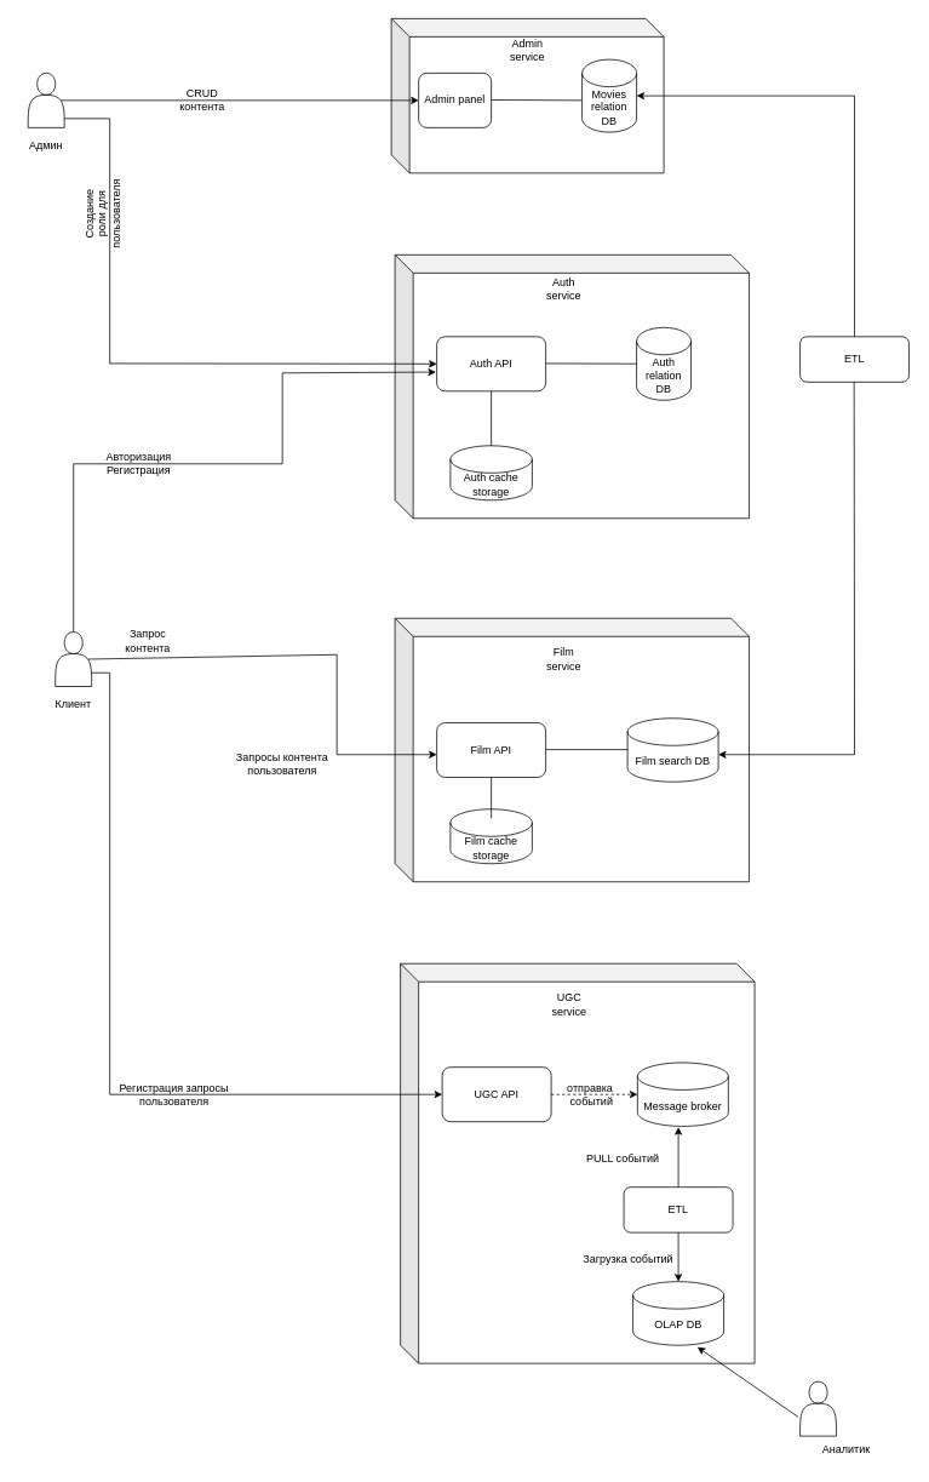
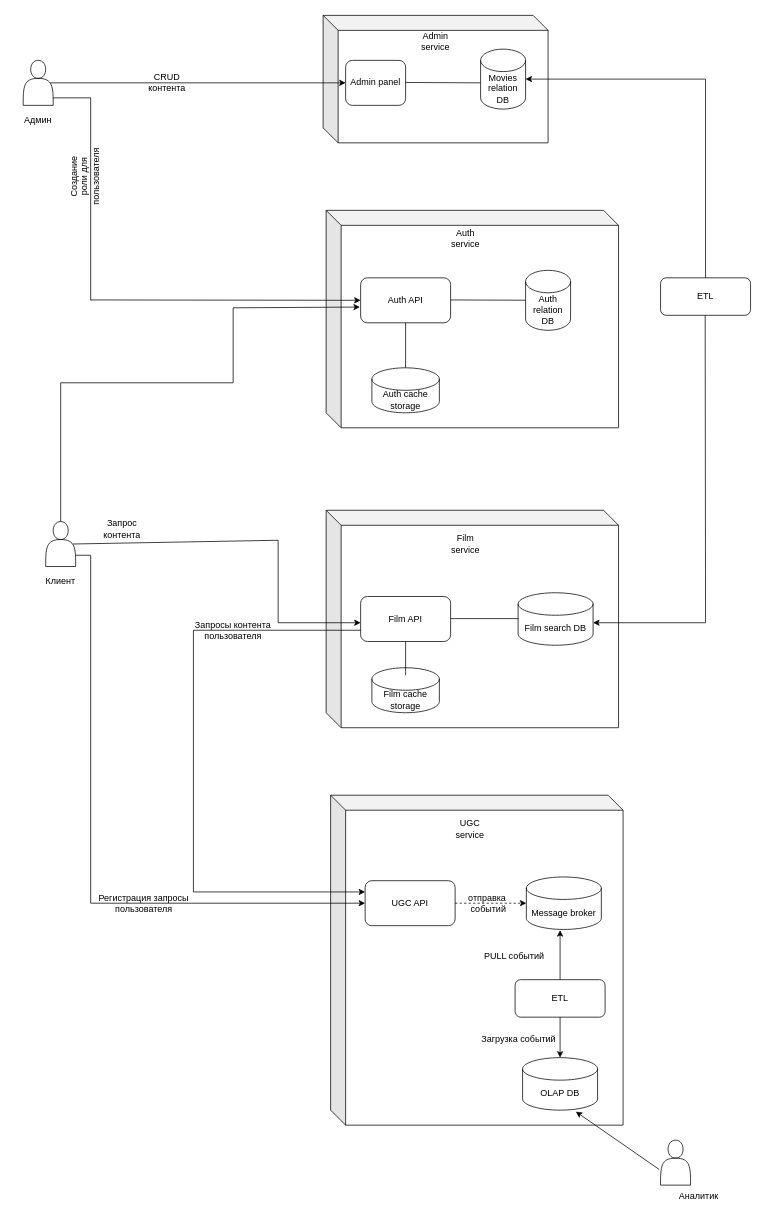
  <mxCell id="0" />
  <mxCell id="1" parent="0" />
  <mxCell id="2" value="" style="shape=cube;whiteSpace=wrap;html=1;boundedLbl=1;backgroundOutline=1;darkOpacity=0.05;darkOpacity2=0.1;" parent="1" vertex="1"><mxGeometry x="430" y="20" width="300" height="170" as="geometry" /></mxCell>
  <mxCell id="3" value="Admin panel" style="rounded=1;whiteSpace=wrap;html=1;" parent="1" vertex="1"><mxGeometry x="460" y="80" width="80" height="60" as="geometry" /></mxCell>
  <mxCell id="4" value="" style="endArrow=none;html=1;rounded=0;" parent="1" edge="1"><mxGeometry width="50" height="50" relative="1" as="geometry"><mxPoint x="540" y="109.5" as="sourcePoint" /><mxPoint x="640" y="110" as="targetPoint" /></mxGeometry></mxCell>
  <mxCell id="5" value="Movies relation DB" style="shape=cylinder3;whiteSpace=wrap;html=1;boundedLbl=1;backgroundOutline=1;size=15;" parent="1" vertex="1"><mxGeometry x="640" y="65" width="60" height="80" as="geometry" /></mxCell>
  <mxCell id="6" value="ETL" style="rounded=1;whiteSpace=wrap;html=1;" parent="1" vertex="1"><mxGeometry x="880" y="370" width="120" height="50" as="geometry" /></mxCell>
  <mxCell id="7" value="Admin service" style="text;strokeColor=none;align=center;fillColor=none;html=1;verticalAlign=middle;whiteSpace=wrap;rounded=0;" parent="1" vertex="1"><mxGeometry x="550" y="40" width="60" height="30" as="geometry" /></mxCell>
  <mxCell id="8" value="" style="shape=cube;whiteSpace=wrap;html=1;boundedLbl=1;backgroundOutline=1;darkOpacity=0.05;darkOpacity2=0.1;" parent="1" vertex="1"><mxGeometry x="434" y="280" width="390" height="290" as="geometry" /></mxCell>
  <mxCell id="9" value="" style="shape=actor;whiteSpace=wrap;html=1;" parent="1" vertex="1"><mxGeometry x="30" y="80" width="40" height="60" as="geometry" /></mxCell>
  <mxCell id="10" value="Админ" style="text;strokeColor=none;align=center;fillColor=none;html=1;verticalAlign=middle;whiteSpace=wrap;rounded=0;" parent="1" vertex="1"><mxGeometry y="145" width="60" height="30" as="geometry" x="20" /></mxCell>
  <mxCell id="11" value="&lt;div&gt;Auth service&lt;/div&gt;&lt;div&gt;&lt;br&gt;&lt;/div&gt;" style="text;strokeColor=none;align=center;fillColor=none;html=1;verticalAlign=middle;whiteSpace=wrap;rounded=0;" parent="1" vertex="1"><mxGeometry x="590" y="310" width="60" height="30" as="geometry" /></mxCell>
  <mxCell id="12" value="Auth API" style="rounded=1;whiteSpace=wrap;html=1;" parent="1" vertex="1"><mxGeometry x="480" y="370" width="120" height="60" as="geometry" /></mxCell>
  <mxCell id="13" value="Auth relation DB" style="shape=cylinder3;whiteSpace=wrap;html=1;boundedLbl=1;backgroundOutline=1;size=15;" parent="1" vertex="1"><mxGeometry x="700" y="360" width="60" height="80" as="geometry" /></mxCell>
  <mxCell id="14" value="" style="endArrow=none;html=1;rounded=0;" parent="1" target="13" edge="1"><mxGeometry width="50" height="50" relative="1" as="geometry"><mxPoint x="600" y="399.5" as="sourcePoint" /><mxPoint x="680" y="399.5" as="targetPoint" /></mxGeometry></mxCell>
  <mxCell id="15" value="Auth cache storage" style="shape=cylinder3;whiteSpace=wrap;html=1;boundedLbl=1;backgroundOutline=1;size=15;" parent="1" vertex="1"><mxGeometry x="495" y="490" width="90" height="60" as="geometry" /></mxCell>
  <mxCell id="16" value="" style="endArrow=none;html=1;rounded=0;exitX=0.5;exitY=0;exitDx=0;exitDy=0;exitPerimeter=0;" parent="1" source="15" edge="1"><mxGeometry width="50" height="50" relative="1" as="geometry"><mxPoint x="540" y="480" as="sourcePoint" /><mxPoint x="540" y="430" as="targetPoint" /></mxGeometry></mxCell>
  <mxCell id="17" value="" style="endArrow=none;html=1;rounded=0;" parent="1" edge="1"><mxGeometry width="50" height="50" relative="1" as="geometry"><mxPoint x="70" y="130" as="sourcePoint" /><mxPoint x="120" y="130" as="targetPoint" /></mxGeometry></mxCell>
  <mxCell id="18" value="" style="endArrow=none;html=1;rounded=0;" parent="1" edge="1"><mxGeometry width="50" height="50" relative="1" as="geometry"><mxPoint x="120" y="400" as="sourcePoint" /><mxPoint x="120" y="130" as="targetPoint" /></mxGeometry></mxCell>
  <mxCell id="19" value="" style="endArrow=classic;html=1;rounded=0;entryX=0;entryY=0.5;entryDx=0;entryDy=0;" parent="1" edge="1" target="12"><mxGeometry width="50" height="50" relative="1" as="geometry"><mxPoint x="120" y="399.5" as="sourcePoint" /><mxPoint x="190" y="399.5" as="targetPoint" /></mxGeometry></mxCell>
  <mxCell id="20" value="Создание роли для пользователя" style="text;strokeColor=none;align=center;fillColor=none;html=1;verticalAlign=middle;whiteSpace=wrap;rounded=0;rotation=270;" parent="1" vertex="1"><mxGeometry x="82" y="220" width="60" height="30" as="geometry" /></mxCell>
  <mxCell id="21" value="" style="shape=cube;whiteSpace=wrap;html=1;boundedLbl=1;backgroundOutline=1;darkOpacity=0.05;darkOpacity2=0.1;" parent="1" vertex="1"><mxGeometry x="434" y="680" width="390" height="290" as="geometry" /></mxCell>
  <mxCell id="22" value="Film service" style="text;strokeColor=none;align=center;fillColor=none;html=1;verticalAlign=middle;whiteSpace=wrap;rounded=0;" parent="1" vertex="1"><mxGeometry x="590" y="710" width="60" height="30" as="geometry" /></mxCell>
  <mxCell id="23" value="Film API" style="rounded=1;whiteSpace=wrap;html=1;" parent="1" vertex="1"><mxGeometry x="480" y="795" width="120" height="60" as="geometry" /></mxCell>
  <mxCell id="24" value="Film search DB" style="shape=cylinder3;whiteSpace=wrap;html=1;boundedLbl=1;backgroundOutline=1;size=15;" parent="1" vertex="1"><mxGeometry x="690" y="790" width="100" height="70" as="geometry" /></mxCell>
  <mxCell id="25" value="" style="endArrow=none;html=1;rounded=0;" parent="1" edge="1"><mxGeometry width="50" height="50" relative="1" as="geometry"><mxPoint x="600" y="824.5" as="sourcePoint" /><mxPoint x="690" y="824.5" as="targetPoint" /></mxGeometry></mxCell>
  <mxCell id="26" value="" style="endArrow=none;html=1;rounded=0;" parent="1" edge="1"><mxGeometry width="50" height="50" relative="1" as="geometry"><mxPoint x="940" y="830" as="sourcePoint" /><mxPoint x="939.5" y="420" as="targetPoint" /></mxGeometry></mxCell>
  <mxCell id="27" value="" style="endArrow=classic;html=1;rounded=0;" parent="1" edge="1"><mxGeometry width="50" height="50" relative="1" as="geometry"><mxPoint x="940" y="830" as="sourcePoint" /><mxPoint x="790" y="830" as="targetPoint" /></mxGeometry></mxCell>
  <mxCell id="28" value="Film cache storage" style="shape=cylinder3;whiteSpace=wrap;html=1;boundedLbl=1;backgroundOutline=1;size=15;" parent="1" vertex="1"><mxGeometry x="495" y="890" width="90" height="60" as="geometry" /></mxCell>
  <mxCell id="29" value="" style="endArrow=none;html=1;rounded=0;" parent="1" edge="1"><mxGeometry width="50" height="50" relative="1" as="geometry"><mxPoint x="540" y="900" as="sourcePoint" /><mxPoint x="540" y="855" as="targetPoint" /><Array as="points"><mxPoint x="540" y="895" /></Array></mxGeometry></mxCell>
  <mxCell id="30" value="" style="shape=actor;whiteSpace=wrap;html=1;" parent="1" vertex="1"><mxGeometry x="60" y="695" width="40" height="60" as="geometry" /></mxCell>
  <mxCell id="31" value="Клиент" style="text;strokeColor=none;align=center;fillColor=none;html=1;verticalAlign=middle;whiteSpace=wrap;rounded=0;" parent="1" vertex="1"><mxGeometry x="50" y="760" width="60" height="30" as="geometry" /></mxCell>
  <mxCell id="32" value="Запрос контента" style="text;strokeColor=none;align=center;fillColor=none;html=1;verticalAlign=middle;whiteSpace=wrap;rounded=0;" parent="1" vertex="1"><mxGeometry x="132" y="690" width="60" height="30" as="geometry" /></mxCell>
  <mxCell id="33" value="" style="endArrow=none;html=1;rounded=0;exitX=0.9;exitY=0.5;exitDx=0;exitDy=0;exitPerimeter=0;" parent="1" edge="1" source="30"><mxGeometry width="50" height="50" relative="1" as="geometry"><mxPoint x="320" y="730" as="sourcePoint" /><mxPoint x="370" y="720" as="targetPoint" /></mxGeometry></mxCell>
  <mxCell id="34" value="" style="endArrow=none;html=1;rounded=0;" parent="1" edge="1"><mxGeometry width="50" height="50" relative="1" as="geometry"><mxPoint x="370" y="720" as="sourcePoint" /><mxPoint x="370" y="830" as="targetPoint" /></mxGeometry></mxCell>
  <mxCell id="35" value="" style="endArrow=classic;html=1;rounded=0;" parent="1" edge="1"><mxGeometry width="50" height="50" relative="1" as="geometry"><mxPoint x="370" y="830" as="sourcePoint" /><mxPoint x="480" y="830" as="targetPoint" /></mxGeometry></mxCell>
- <mxCell id="36" value="Авторизация&lt;br&gt;Регистрация" style="text;strokeColor=none;align=center;fillColor=none;html=1;verticalAlign=middle;whiteSpace=wrap;rounded=0;" parent="1" vertex="1"><mxGeometry x="122" y="495" width="60" height="30" as="geometry" /></mxCell>
  <mxCell id="37" value="" style="shape=cube;whiteSpace=wrap;html=1;boundedLbl=1;backgroundOutline=1;darkOpacity=0.05;darkOpacity2=0.1;" parent="1" vertex="1"><mxGeometry x="440" y="1060" width="390" height="440" as="geometry" /></mxCell>
  <mxCell id="38" value="UGC service" style="text;strokeColor=none;align=center;fillColor=none;html=1;verticalAlign=middle;whiteSpace=wrap;rounded=0;" parent="1" vertex="1"><mxGeometry x="596" y="1090" width="60" height="30" as="geometry" /></mxCell>
  <mxCell id="39" value="UGC API" style="rounded=1;whiteSpace=wrap;html=1;" parent="1" vertex="1"><mxGeometry x="486" y="1174" width="120" height="60" as="geometry" /></mxCell>
  <mxCell id="40" value="Message broker" style="shape=cylinder3;whiteSpace=wrap;html=1;boundedLbl=1;backgroundOutline=1;size=15;" parent="1" vertex="1"><mxGeometry x="701" y="1169" width="100" height="70" as="geometry" /></mxCell>
  <mxCell id="41" value="" style="endArrow=classic;html=1;rounded=0;exitX=1;exitY=0.75;exitDx=0;exitDy=0;entryX=0;entryY=0.5;entryDx=0;entryDy=0;" parent="1" source="30" target="39" edge="1"><mxGeometry width="50" height="50" relative="1" as="geometry"><mxPoint x="360" y="1060" as="sourcePoint" /><mxPoint x="244" y="1204" as="targetPoint" /><Array as="points"><mxPoint x="120" y="740" /><mxPoint x="120" y="1204" /></Array></mxGeometry></mxCell>
  <mxCell id="42" value="" style="endArrow=classic;html=1;rounded=0;entryX=0;entryY=0.5;entryDx=0;entryDy=0;entryPerimeter=0;exitX=1;exitY=0.5;exitDx=0;exitDy=0;dashed=1;" parent="1" source="39" target="40" edge="1"><mxGeometry width="50" height="50" relative="1" as="geometry"><mxPoint x="360" y="1160" as="sourcePoint" /><mxPoint x="410" y="1110" as="targetPoint" /></mxGeometry></mxCell>
  <mxCell id="43" value="ETL" style="rounded=1;whiteSpace=wrap;html=1;" parent="1" vertex="1"><mxGeometry x="686" y="1306" width="120" height="50" as="geometry" /></mxCell>
  <mxCell id="44" value="" style="endArrow=classic;html=1;rounded=0;exitX=0.5;exitY=0;exitDx=0;exitDy=0;" parent="1" source="43" edge="1"><mxGeometry width="50" height="50" relative="1" as="geometry"><mxPoint x="1010" y="1260" as="sourcePoint" /><mxPoint x="746" y="1240" as="targetPoint" /></mxGeometry></mxCell>
  <mxCell id="45" value="&lt;div&gt;&lt;span style=&quot;background-color: initial;&quot;&gt;OLAP DB&lt;/span&gt;&lt;/div&gt;" style="shape=cylinder3;whiteSpace=wrap;html=1;boundedLbl=1;backgroundOutline=1;size=15;" parent="1" vertex="1"><mxGeometry x="696" y="1410" width="100" height="70" as="geometry" /></mxCell>
  <mxCell id="46" value="" style="endArrow=classic;html=1;rounded=0;entryX=0.5;entryY=0;entryDx=0;entryDy=0;entryPerimeter=0;exitX=0.5;exitY=1;exitDx=0;exitDy=0;" parent="1" source="43" target="45" edge="1"><mxGeometry width="50" height="50" relative="1" as="geometry"><mxPoint x="756" y="1316" as="sourcePoint" /><mxPoint x="756" y="1249" as="targetPoint" /></mxGeometry></mxCell>
  <mxCell id="47" value="Запросы контента пользователя" style="text;strokeColor=none;align=center;fillColor=none;html=1;verticalAlign=middle;whiteSpace=wrap;rounded=0;" parent="1" vertex="1"><mxGeometry x="250" y="825" width="120" height="30" as="geometry" /></mxCell>
+ <mxCell id="48" value="" style="endArrow=classic;html=1;rounded=0;exitX=0;exitY=0.75;exitDx=0;exitDy=0;entryX=0;entryY=0.25;entryDx=0;entryDy=0;" parent="1" source="23" target="39" edge="1"><mxGeometry width="50" height="50" relative="1" as="geometry"><mxPoint x="480" y="950" as="sourcePoint" /><mxPoint x="256.96" y="1175.02" as="targetPoint" /><Array as="points"><mxPoint x="257" y="840" /><mxPoint x="257" y="1189" /></Array></mxGeometry></mxCell>
  <mxCell id="49" value="Регистрация запросы пользователя" style="text;strokeColor=none;align=center;fillColor=none;html=1;verticalAlign=middle;whiteSpace=wrap;rounded=0;" parent="1" vertex="1"><mxGeometry x="122" y="1189" width="138" height="29" as="geometry" /></mxCell>
  <mxCell id="50" value="отправка&lt;div&gt;&amp;nbsp;событий&lt;/div&gt;" style="text;strokeColor=none;align=center;fillColor=none;html=1;verticalAlign=middle;whiteSpace=wrap;rounded=0;" parent="1" vertex="1"><mxGeometry x="580" y="1189" width="138" height="29" as="geometry" /></mxCell>
  <mxCell id="51" value="PULL событий" style="text;strokeColor=none;align=center;fillColor=none;html=1;verticalAlign=middle;whiteSpace=wrap;rounded=0;" parent="1" vertex="1"><mxGeometry x="616" y="1260" width="138" height="29" as="geometry" /></mxCell>
  <mxCell id="52" value="Загрузка событий" style="text;strokeColor=none;align=center;fillColor=none;html=1;verticalAlign=middle;whiteSpace=wrap;rounded=0;" parent="1" vertex="1"><mxGeometry x="622" y="1370" width="138" height="29" as="geometry" /></mxCell>
  <mxCell id="53" value="" style="endArrow=classic;html=1;rounded=0;exitX=0.5;exitY=0;exitDx=0;exitDy=0;entryX=-0.008;entryY=0.65;entryDx=0;entryDy=0;entryPerimeter=0;" edge="1" parent="1" source="30" target="12"><mxGeometry width="50" height="50" relative="1" as="geometry"><mxPoint x="690" y="550" as="sourcePoint" /><mxPoint x="740" y="500" as="targetPoint" /><Array as="points"><mxPoint x="80" y="510" /><mxPoint x="310" y="510" /><mxPoint x="310" y="410" /></Array></mxGeometry></mxCell>
  <mxCell id="54" value="" style="edgeStyle=orthogonalEdgeStyle;rounded=0;orthogonalLoop=1;jettySize=auto;html=1;exitX=0.9;exitY=0.5;exitDx=0;exitDy=0;exitPerimeter=0;" edge="1" parent="1" source="9" target="3"><mxGeometry relative="1" as="geometry"><mxPoint x="66" y="110" as="sourcePoint" /><mxPoint x="460" y="110" as="targetPoint" /></mxGeometry></mxCell>
  <mxCell id="55" value="CRUD контента" style="text;strokeColor=none;align=center;fillColor=none;html=1;verticalAlign=middle;whiteSpace=wrap;rounded=0;" parent="1" vertex="1"><mxGeometry x="192" y="95" width="60" height="30" as="geometry" /></mxCell>
  <mxCell id="56" value="" style="shape=actor;whiteSpace=wrap;html=1;" vertex="1" parent="1"><mxGeometry x="880" y="1520" width="40" height="60" as="geometry" /></mxCell>
  <mxCell id="57" value="" style="endArrow=classic;html=1;rounded=0;entryX=0.71;entryY=1.029;entryDx=0;entryDy=0;entryPerimeter=0;exitX=-0.05;exitY=0.65;exitDx=0;exitDy=0;exitPerimeter=0;" edge="1" parent="1" source="56" target="45"><mxGeometry width="50" height="50" relative="1" as="geometry"><mxPoint x="800" y="1480" as="sourcePoint" /><mxPoint x="850" y="1430" as="targetPoint" /></mxGeometry></mxCell>
  <mxCell id="58" value="Аналитик" style="text;strokeColor=none;align=center;fillColor=none;html=1;verticalAlign=middle;whiteSpace=wrap;rounded=0;" vertex="1" parent="1"><mxGeometry x="862" y="1580" width="138" height="29" as="geometry" /></mxCell>
  <mxCell id="59" value="" style="endArrow=classic;html=1;rounded=0;exitX=0.5;exitY=0;exitDx=0;exitDy=0;entryX=1;entryY=0.5;entryDx=0;entryDy=0;entryPerimeter=0;" edge="1" parent="1" source="6" target="5"><mxGeometry width="50" height="50" relative="1" as="geometry"><mxPoint x="650" y="380" as="sourcePoint" /><mxPoint x="700" y="330" as="targetPoint" /><Array as="points"><mxPoint x="940" y="105" /></Array></mxGeometry></mxCell>
